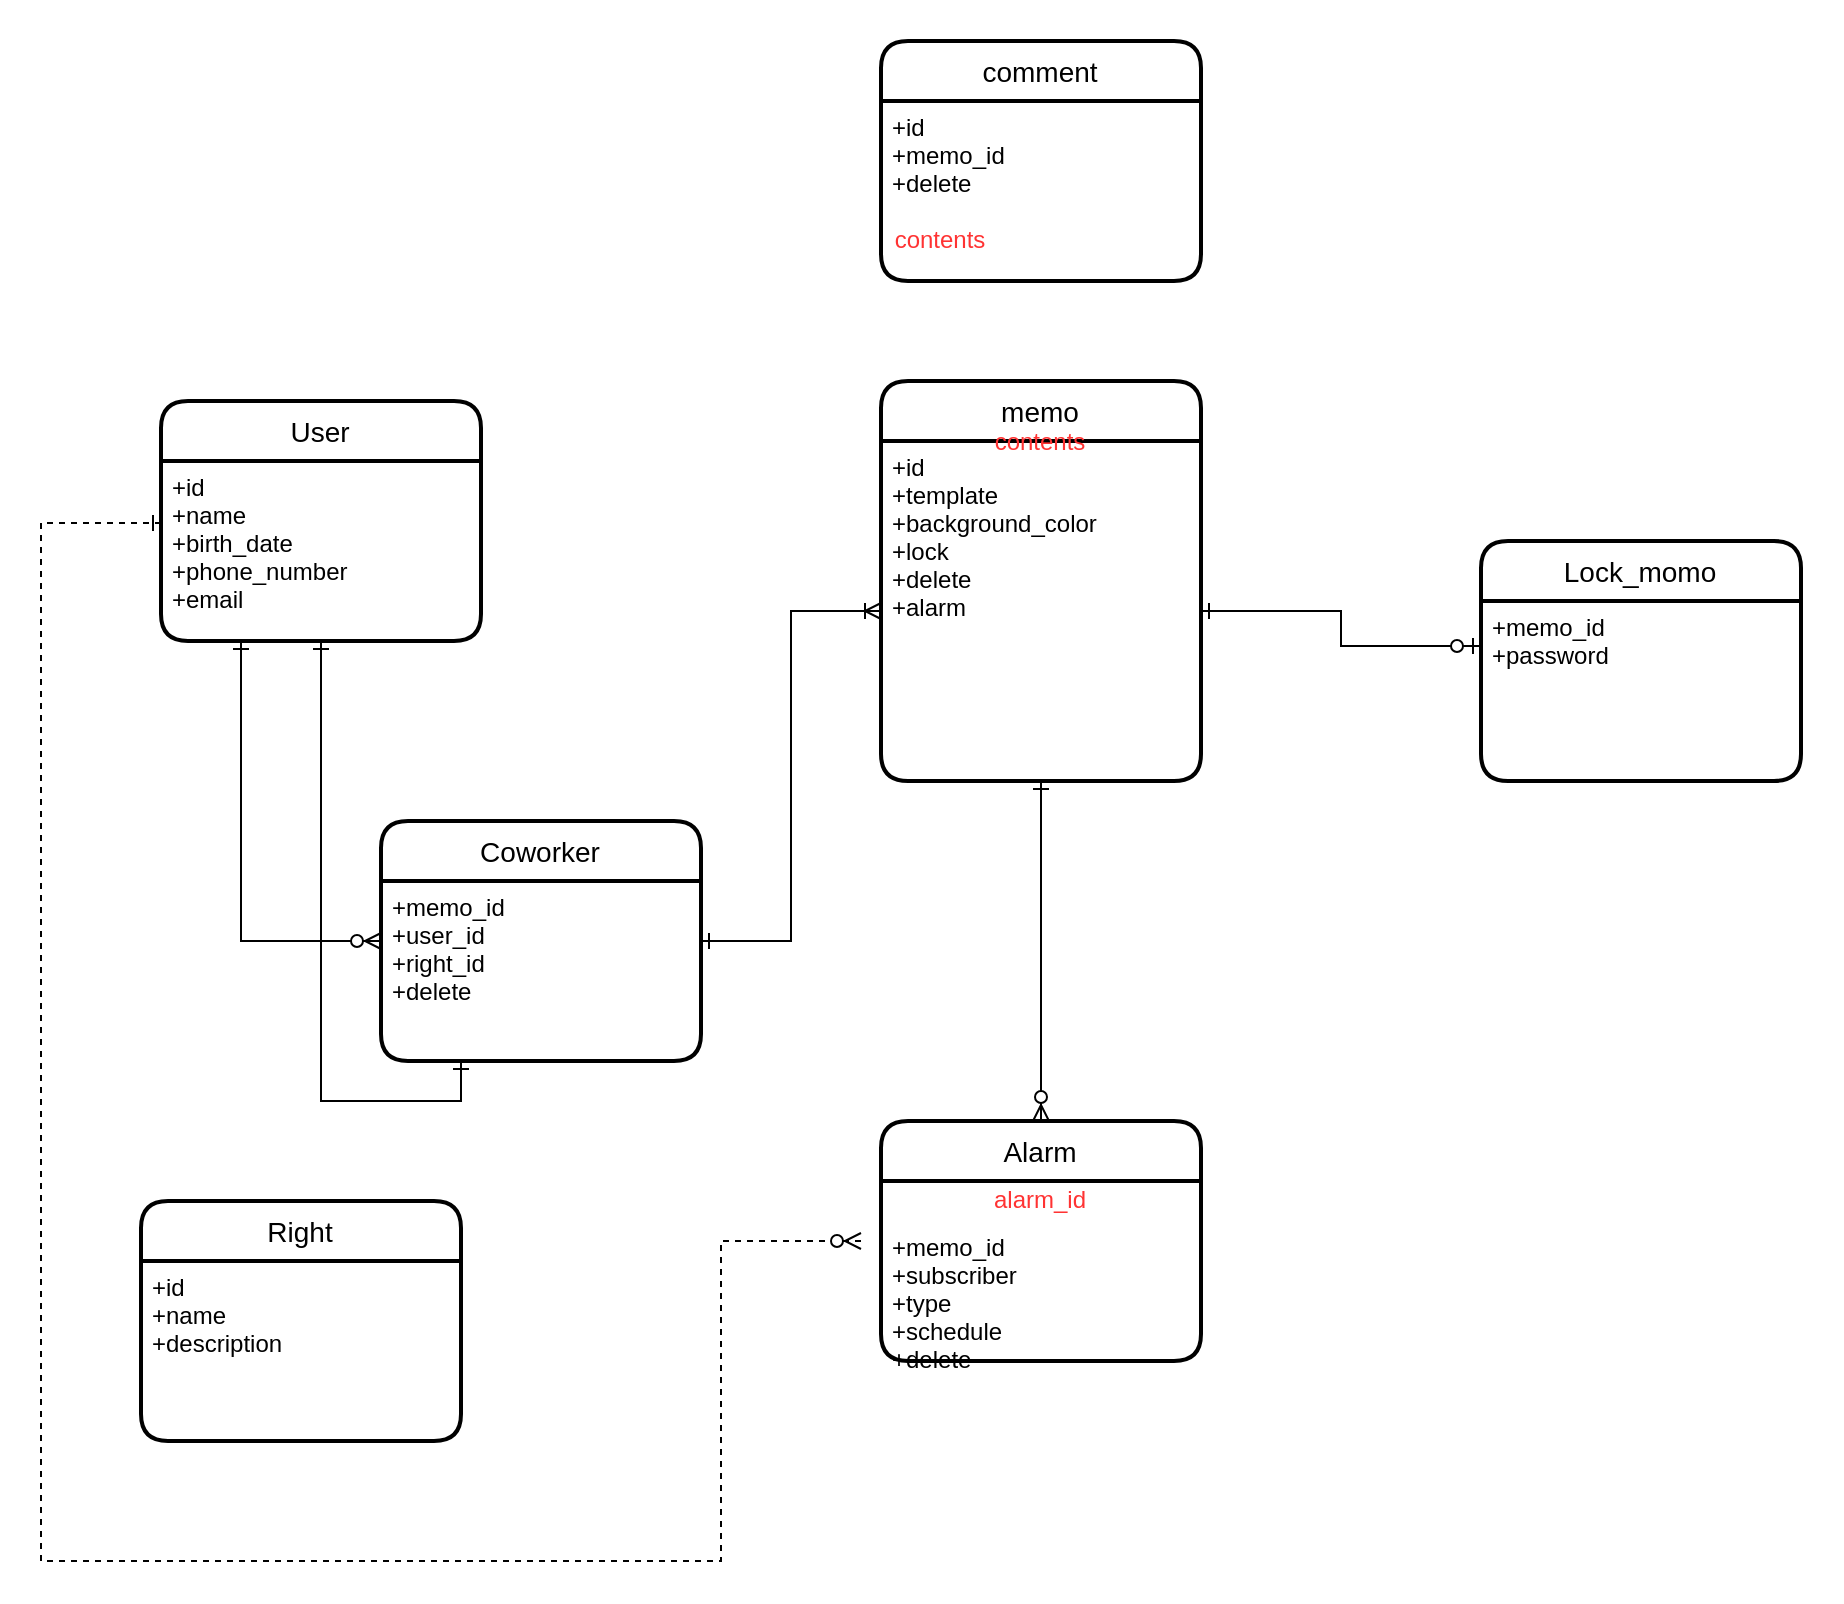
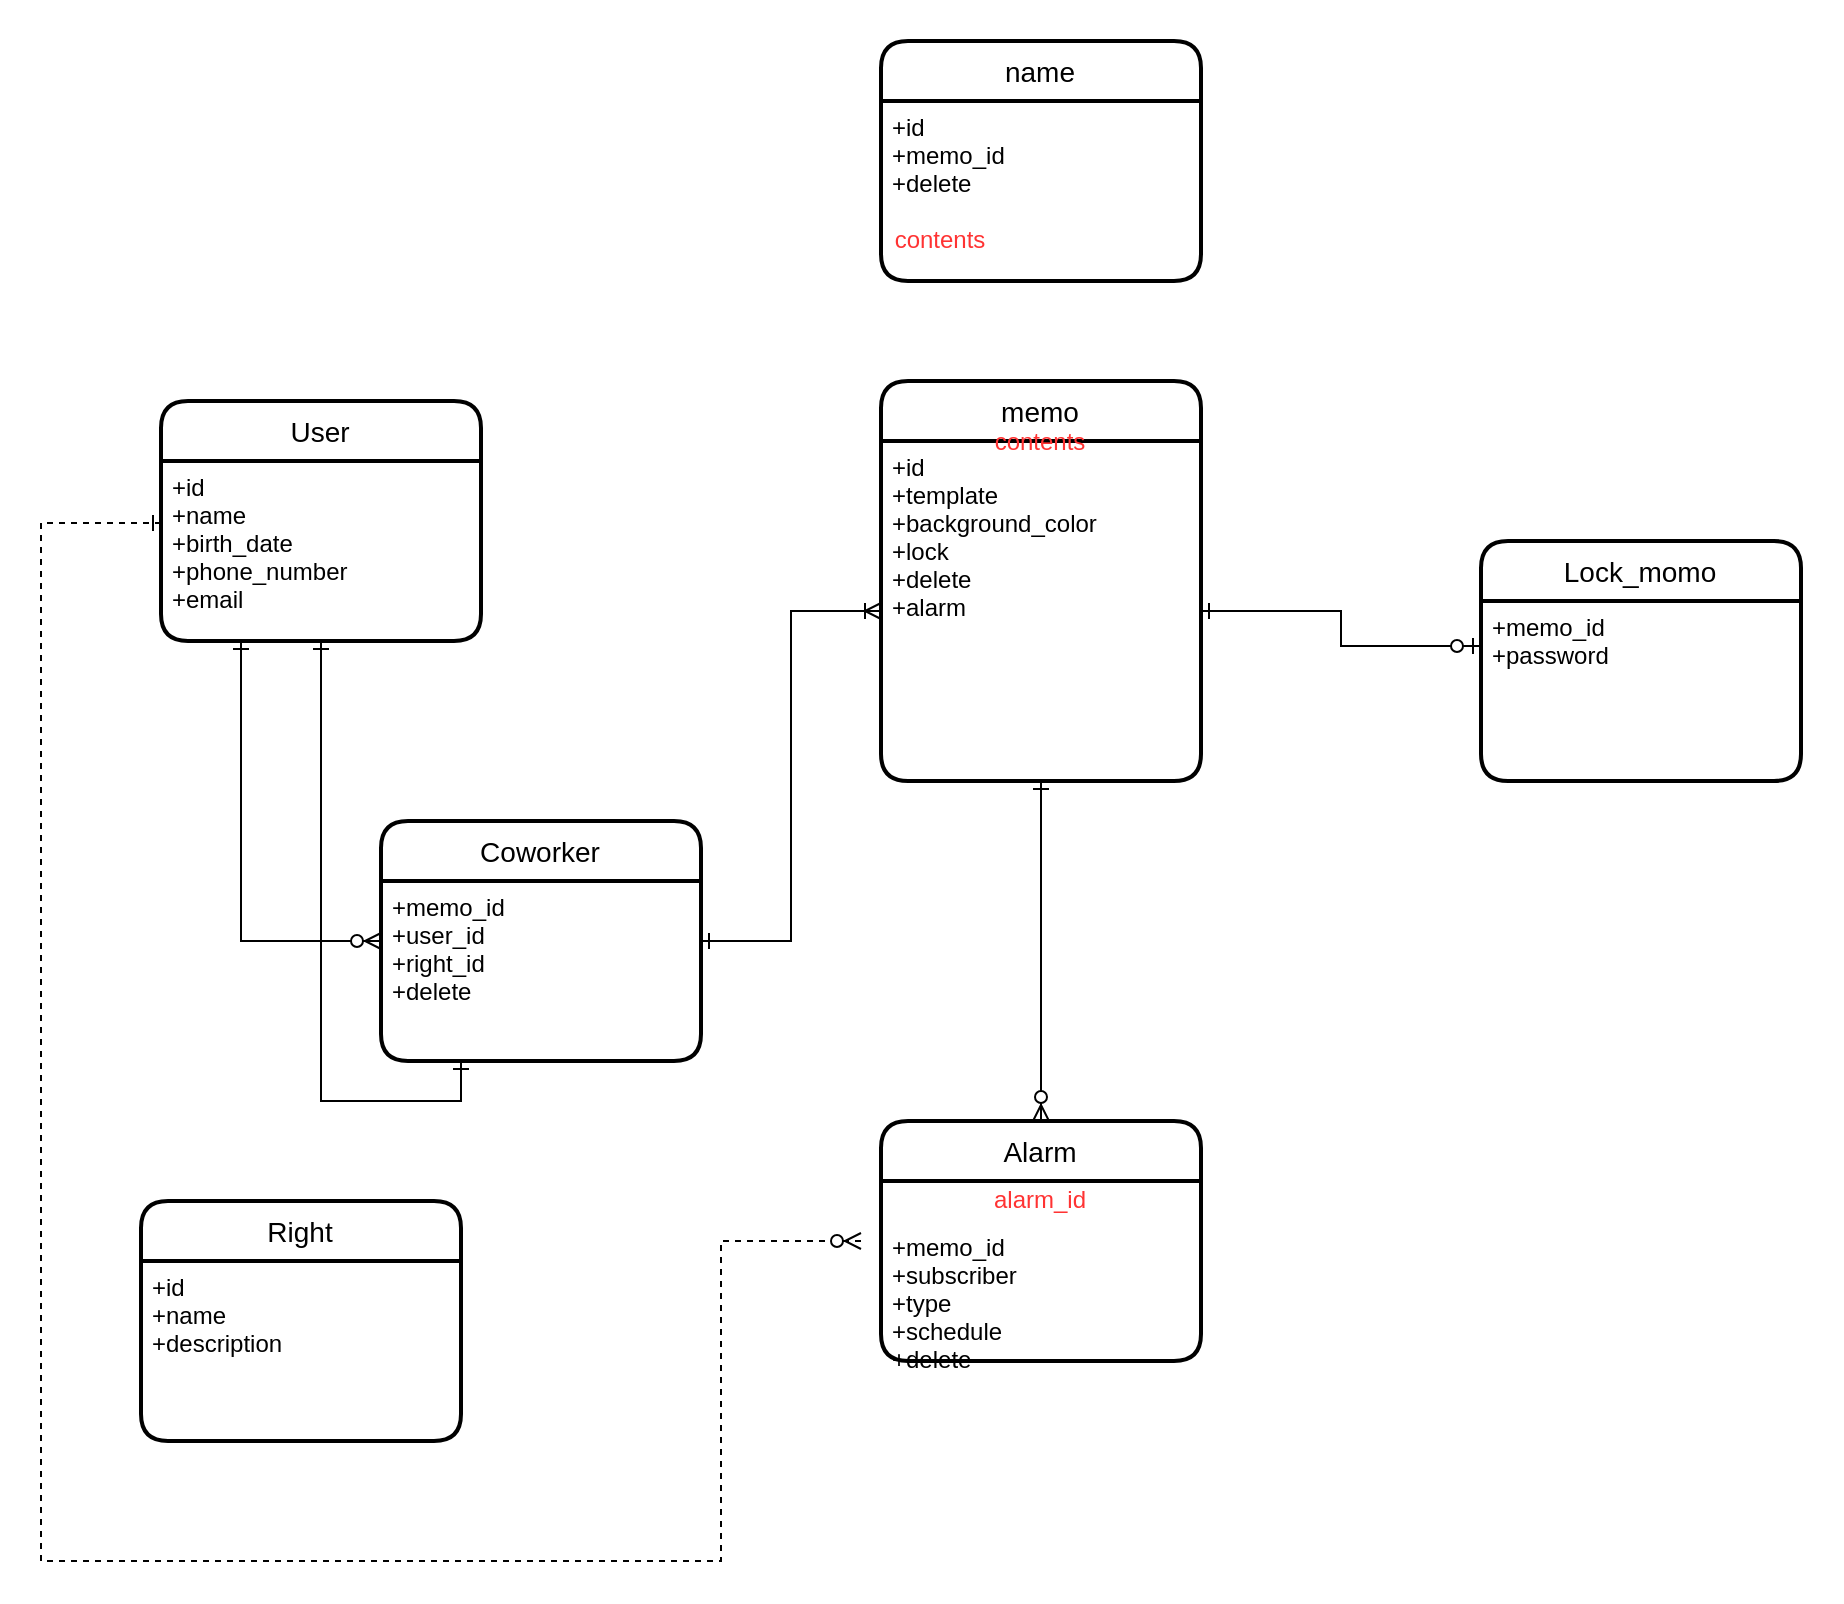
  <mxCell id="0" />
  <mxCell id="1" parent="0" />
  <mxCell id="2" value="User" style="swimlane;childLayout=stackLayout;horizontal=1;startSize=30;horizontalStack=0;rounded=1;fontSize=14;fontStyle=0;strokeWidth=2;resizeParent=0;resizeLast=1;shadow=0;dashed=0;align=center;" vertex="1" parent="1"><mxGeometry x="80" y="200" width="160" height="120" as="geometry" /></mxCell>
  <mxCell id="3" value="+id&#10;+name&#10;+birth_date&#10;+phone_number&#10;+email" style="align=left;strokeColor=none;fillColor=none;spacingLeft=4;fontSize=12;verticalAlign=top;resizable=0;rotatable=0;part=1;" vertex="1" parent="2"><mxGeometry y="30" width="160" height="90" as="geometry" /></mxCell>
  <mxCell id="4" value="memo" style="swimlane;childLayout=stackLayout;horizontal=1;startSize=30;horizontalStack=0;rounded=1;fontSize=14;fontStyle=0;strokeWidth=2;resizeParent=0;resizeLast=1;shadow=0;dashed=0;align=center;" vertex="1" parent="1"><mxGeometry x="440" y="190" width="160" height="200" as="geometry"><mxRectangle x="400" y="200" width="70" height="30" as="alternateBounds" /></mxGeometry></mxCell>
  <mxCell id="5" value="contents" style="text;html=1;strokeColor=none;fillColor=none;align=center;verticalAlign=middle;whiteSpace=wrap;rounded=0;fontColor=#FF3333;" vertex="1" parent="4"><mxGeometry y="30" width="160" as="geometry" /></mxCell>
  <mxCell id="6" value="+id&#10;+template&#10;+background_color&#10;+lock&#10;+delete&#10;+alarm" style="align=left;strokeColor=none;fillColor=none;spacingLeft=4;fontSize=12;verticalAlign=top;resizable=0;rotatable=0;part=1;" vertex="1" parent="4"><mxGeometry y="30" width="160" height="170" as="geometry" /></mxCell>
  <mxCell id="7" style="edgeStyle=orthogonalEdgeStyle;rounded=0;orthogonalLoop=1;jettySize=auto;html=1;exitX=0;exitY=0.5;exitDx=0;exitDy=0;entryX=0.25;entryY=1;entryDx=0;entryDy=0;startArrow=ERzeroToMany;startFill=1;endArrow=ERone;endFill=0;" edge="1" parent="1" source="8" target="3"><mxGeometry relative="1" as="geometry" /></mxCell>
  <mxCell id="8" value="Coworker" style="swimlane;childLayout=stackLayout;horizontal=1;startSize=30;horizontalStack=0;rounded=1;fontSize=14;fontStyle=0;strokeWidth=2;resizeParent=0;resizeLast=1;shadow=0;dashed=0;align=center;" vertex="1" parent="1"><mxGeometry x="190" y="410" width="160" height="120" as="geometry" /></mxCell>
  <mxCell id="9" value="+memo_id&#10;+user_id&#10;+right_id&#10;+delete" style="align=left;strokeColor=none;fillColor=none;spacingLeft=4;fontSize=12;verticalAlign=top;resizable=0;rotatable=0;part=1;" vertex="1" parent="8"><mxGeometry y="30" width="160" height="90" as="geometry" /></mxCell>
  <mxCell id="10" value="Right" style="swimlane;childLayout=stackLayout;horizontal=1;startSize=30;horizontalStack=0;rounded=1;fontSize=14;fontStyle=0;strokeWidth=2;resizeParent=0;resizeLast=1;shadow=0;dashed=0;align=center;" vertex="1" parent="1"><mxGeometry x="70" y="600" width="160" height="120" as="geometry" /></mxCell>
  <mxCell id="11" value="+id&#10;+name&#10;+description" style="align=left;strokeColor=none;fillColor=none;spacingLeft=4;fontSize=12;verticalAlign=top;resizable=0;rotatable=0;part=1;" vertex="1" parent="10"><mxGeometry y="30" width="160" height="90" as="geometry" /></mxCell>
- <mxCell id="12" value="comment" style="swimlane;childLayout=stackLayout;horizontal=1;startSize=30;horizontalStack=0;rounded=1;fontSize=14;fontStyle=0;strokeWidth=2;resizeParent=0;resizeLast=1;shadow=0;dashed=0;align=center;" vertex="1" parent="1"><mxGeometry x="440" y="20" width="160" height="120" as="geometry" /></mxCell>
+ <mxCell id="12" value="name" style="swimlane;childLayout=stackLayout;horizontal=1;startSize=30;horizontalStack=0;rounded=1;fontSize=14;fontStyle=0;strokeWidth=2;resizeParent=0;resizeLast=1;shadow=0;dashed=0;align=center;" vertex="1" parent="1"><mxGeometry x="440" y="20" width="160" height="120" as="geometry" /></mxCell>
  <mxCell id="13" value="+id&#10;+memo_id&#10;+delete" style="align=left;strokeColor=none;fillColor=none;spacingLeft=4;fontSize=12;verticalAlign=top;resizable=0;rotatable=0;part=1;" vertex="1" parent="12"><mxGeometry y="30" width="160" height="90" as="geometry" /></mxCell>
  <mxCell id="14" value="Lock_momo" style="swimlane;childLayout=stackLayout;horizontal=1;startSize=30;horizontalStack=0;rounded=1;fontSize=14;fontStyle=0;strokeWidth=2;resizeParent=0;resizeLast=1;shadow=0;dashed=0;align=center;" vertex="1" parent="1"><mxGeometry x="740" y="270" width="160" height="120" as="geometry" /></mxCell>
  <mxCell id="15" value="+memo_id&#10;+password" style="align=left;strokeColor=none;fillColor=none;spacingLeft=4;fontSize=12;verticalAlign=top;resizable=0;rotatable=0;part=1;" vertex="1" parent="14"><mxGeometry y="30" width="160" height="90" as="geometry" /></mxCell>
  <mxCell id="16" value="Alarm" style="swimlane;childLayout=stackLayout;horizontal=1;startSize=30;horizontalStack=0;rounded=1;fontSize=14;fontStyle=0;strokeWidth=2;resizeParent=0;resizeLast=1;shadow=0;dashed=0;align=center;" vertex="1" parent="1"><mxGeometry x="440" y="560" width="160" height="120" as="geometry" /></mxCell>
  <mxCell id="17" value="alarm_id" style="text;html=1;strokeColor=none;fillColor=none;align=center;verticalAlign=middle;whiteSpace=wrap;rounded=0;fontColor=#FF3333;" vertex="1" parent="16"><mxGeometry y="30" width="160" height="20" as="geometry" /></mxCell>
  <mxCell id="18" value="+memo_id&#10;+subscriber&#10;+type&#10;+schedule&#10;+delete" style="align=left;strokeColor=none;fillColor=none;spacingLeft=4;fontSize=12;verticalAlign=top;resizable=0;rotatable=0;part=1;" vertex="1" parent="16"><mxGeometry y="50" width="160" height="70" as="geometry" /></mxCell>
  <mxCell id="19" style="edgeStyle=orthogonalEdgeStyle;rounded=0;orthogonalLoop=1;jettySize=auto;html=1;exitX=0;exitY=0.5;exitDx=0;exitDy=0;entryX=1;entryY=0.333;entryDx=0;entryDy=0;entryPerimeter=0;startArrow=ERoneToMany;startFill=0;endArrow=ERone;endFill=0;" edge="1" parent="1" source="6" target="9"><mxGeometry relative="1" as="geometry" /></mxCell>
  <mxCell id="20" style="edgeStyle=orthogonalEdgeStyle;rounded=0;orthogonalLoop=1;jettySize=auto;html=1;entryX=1;entryY=0.5;entryDx=0;entryDy=0;startArrow=ERzeroToOne;startFill=1;endArrow=ERone;endFill=0;exitX=0;exitY=0.25;exitDx=0;exitDy=0;" edge="1" parent="1" source="15" target="6"><mxGeometry relative="1" as="geometry" /></mxCell>
  <mxCell id="21" style="edgeStyle=orthogonalEdgeStyle;rounded=0;orthogonalLoop=1;jettySize=auto;html=1;exitX=0.5;exitY=1;exitDx=0;exitDy=0;entryX=0.5;entryY=0;entryDx=0;entryDy=0;startArrow=ERone;startFill=0;endArrow=ERzeroToMany;endFill=1;" edge="1" parent="1" source="6" target="16"><mxGeometry relative="1" as="geometry" /></mxCell>
  <mxCell id="22" style="edgeStyle=orthogonalEdgeStyle;rounded=0;orthogonalLoop=1;jettySize=auto;html=1;startArrow=ERzeroToMany;startFill=1;endArrow=ERone;endFill=0;entryX=0;entryY=0.344;entryDx=0;entryDy=0;entryPerimeter=0;dashed=1;" edge="1" parent="1" target="3"><mxGeometry relative="1" as="geometry"><mxPoint x="430" y="620" as="sourcePoint" /><Array as="points"><mxPoint x="360" y="620" /><mxPoint x="360" y="780" /><mxPoint x="20" y="780" /><mxPoint x="20" y="261" /></Array></mxGeometry></mxCell>
  <mxCell id="23" style="edgeStyle=orthogonalEdgeStyle;rounded=0;orthogonalLoop=1;jettySize=auto;html=1;exitX=0.25;exitY=1;exitDx=0;exitDy=0;startArrow=ERone;startFill=0;endArrow=ERone;endFill=0;" edge="1" parent="1" source="9" target="3"><mxGeometry relative="1" as="geometry" /></mxCell>
  <mxCell id="24" value="contents" style="text;html=1;strokeColor=none;fillColor=none;align=center;verticalAlign=middle;whiteSpace=wrap;rounded=0;fontColor=#FF3333;" vertex="1" parent="1"><mxGeometry x="450" y="110" width="40" height="20" as="geometry" /></mxCell>
